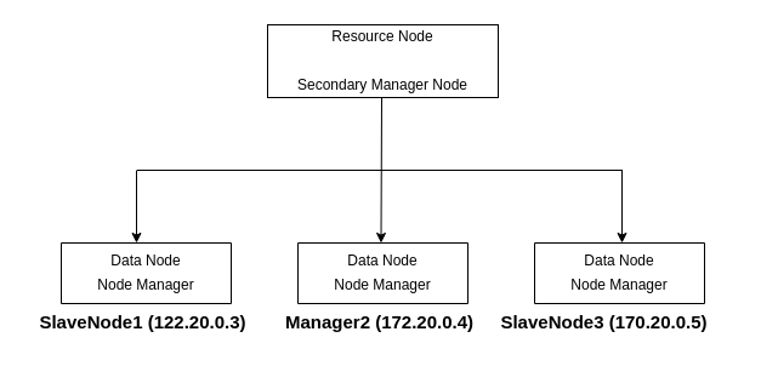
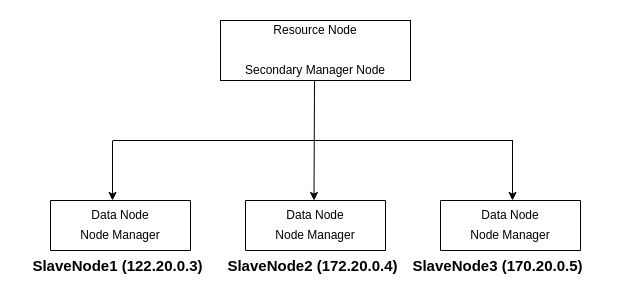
  <mxCell id="0" />
  <mxCell id="1" parent="0" />
  <mxCell id="2" value="" style="group" vertex="1" connectable="0" parent="1"><mxGeometry x="20" y="170" width="195" height="80" as="geometry" /></mxCell>
  <mxCell id="3" value="" style="group" vertex="1" connectable="0" parent="2"><mxGeometry x="5" y="30" width="190" height="50" as="geometry" /></mxCell>
  <mxCell id="4" value="" style="verticalLabelPosition=bottom;verticalAlign=top;html=1;shape=mxgraph.basic.rect;fillColor2=none;strokeWidth=1;size=20;indent=5;align=left;" vertex="1" parent="3"><mxGeometry x="25" width="140" height="50" as="geometry" /></mxCell>
  <mxCell id="5" value="" style="group" vertex="1" connectable="0" parent="3"><mxGeometry y="5" width="190" height="40" as="geometry" /></mxCell>
  <mxCell id="6" value="Data Node" style="text;html=1;strokeColor=none;fillColor=none;align=center;verticalAlign=middle;whiteSpace=wrap;rounded=0;" vertex="1" parent="5"><mxGeometry width="190" height="20" as="geometry" /></mxCell>
  <mxCell id="7" value="Node Manager" style="text;html=1;strokeColor=none;fillColor=none;align=center;verticalAlign=middle;whiteSpace=wrap;rounded=0;" vertex="1" parent="5"><mxGeometry y="20" width="190" height="20" as="geometry" /></mxCell>
  <mxCell id="8" value="" style="group" vertex="1" connectable="0" parent="1"><mxGeometry x="215" y="170" width="195" height="80" as="geometry" /></mxCell>
  <mxCell id="9" value="" style="group" vertex="1" connectable="0" parent="8"><mxGeometry x="5" y="30" width="190" height="50" as="geometry" /></mxCell>
  <mxCell id="10" value="" style="verticalLabelPosition=bottom;verticalAlign=top;html=1;shape=mxgraph.basic.rect;fillColor2=none;strokeWidth=1;size=20;indent=5;align=left;" vertex="1" parent="9"><mxGeometry x="25" width="140" height="50" as="geometry" /></mxCell>
  <mxCell id="11" value="" style="group" vertex="1" connectable="0" parent="9"><mxGeometry y="5" width="190" height="40" as="geometry" /></mxCell>
  <mxCell id="12" value="Data Node" style="text;html=1;strokeColor=none;fillColor=none;align=center;verticalAlign=middle;whiteSpace=wrap;rounded=0;" vertex="1" parent="11"><mxGeometry width="190" height="20" as="geometry" /></mxCell>
  <mxCell id="13" value="Node Manager" style="text;html=1;strokeColor=none;fillColor=none;align=center;verticalAlign=middle;whiteSpace=wrap;rounded=0;" vertex="1" parent="11"><mxGeometry y="20" width="190" height="20" as="geometry" /></mxCell>
  <mxCell id="14" value="" style="group" vertex="1" connectable="0" parent="1"><mxGeometry x="410" y="170" width="195" height="80" as="geometry" /></mxCell>
  <mxCell id="15" value="" style="group" vertex="1" connectable="0" parent="14"><mxGeometry x="5" y="30" width="190" height="50" as="geometry" /></mxCell>
  <mxCell id="16" value="" style="verticalLabelPosition=bottom;verticalAlign=top;html=1;shape=mxgraph.basic.rect;fillColor2=none;strokeWidth=1;size=20;indent=5;align=left;" vertex="1" parent="15"><mxGeometry x="25" width="140" height="50" as="geometry" /></mxCell>
  <mxCell id="17" value="" style="group" vertex="1" connectable="0" parent="15"><mxGeometry y="5" width="190" height="40" as="geometry" /></mxCell>
  <mxCell id="18" value="Data Node" style="text;html=1;strokeColor=none;fillColor=none;align=center;verticalAlign=middle;whiteSpace=wrap;rounded=0;" vertex="1" parent="17"><mxGeometry width="190" height="20" as="geometry" /></mxCell>
  <mxCell id="19" value="Node Manager" style="text;html=1;strokeColor=none;fillColor=none;align=center;verticalAlign=middle;whiteSpace=wrap;rounded=0;" vertex="1" parent="17"><mxGeometry y="20" width="190" height="20" as="geometry" /></mxCell>
  <mxCell id="20" value="" style="group" vertex="1" connectable="0" parent="1"><mxGeometry x="220" y="20" width="190" height="60" as="geometry" /></mxCell>
  <mxCell id="21" value="" style="group" vertex="1" connectable="0" parent="20"><mxGeometry width="190" height="60" as="geometry" /></mxCell>
  <mxCell id="22" value="" style="rounded=0;whiteSpace=wrap;html=1;fontSize=15;align=left;" vertex="1" parent="21"><mxGeometry width="190" height="60" as="geometry" /></mxCell>
  <mxCell id="23" value="Resource Node" style="text;html=1;strokeColor=none;fillColor=none;align=center;verticalAlign=middle;whiteSpace=wrap;rounded=0;" vertex="1" parent="21"><mxGeometry width="190" height="20" as="geometry" /></mxCell>
  <mxCell id="24" value="Secondary Manager Node" style="text;html=1;strokeColor=none;fillColor=none;align=center;verticalAlign=middle;whiteSpace=wrap;rounded=0;" vertex="1" parent="21"><mxGeometry y="40" width="190" height="20" as="geometry" /></mxCell>
  <mxCell id="25" value="" style="endArrow=none;html=1;fontSize=12;" edge="1" parent="1"><mxGeometry width="50" height="50" relative="1" as="geometry"><mxPoint x="112.5" y="140" as="sourcePoint" /><mxPoint x="512.5" y="140" as="targetPoint" /></mxGeometry></mxCell>
  <mxCell id="26" value="" style="endArrow=classic;html=1;fontSize=12;" edge="1" parent="1"><mxGeometry width="50" height="50" relative="1" as="geometry"><mxPoint x="112" y="140" as="sourcePoint" /><mxPoint x="112" y="200" as="targetPoint" /></mxGeometry></mxCell>
  <mxCell id="27" value="SlaveNode1 (122.20.0.3)" style="text;html=1;strokeColor=none;fillColor=none;align=center;verticalAlign=middle;whiteSpace=wrap;rounded=0;fontSize=15;fontStyle=1" vertex="1" parent="1"><mxGeometry x="20" y="250" width="195" height="30" as="geometry" /></mxCell>
- <mxCell id="28" value="Manager2 (172.20.0.4)" style="text;html=1;strokeColor=none;fillColor=none;align=center;verticalAlign=middle;whiteSpace=wrap;rounded=0;fontSize=15;fontStyle=1" vertex="1" parent="1"><mxGeometry x="215" y="250" width="195" height="30" as="geometry" /></mxCell>
+ <mxCell id="28" value="SlaveNode2 (172.20.0.4)" style="text;html=1;strokeColor=none;fillColor=none;align=center;verticalAlign=middle;whiteSpace=wrap;rounded=0;fontSize=15;fontStyle=1" vertex="1" parent="1"><mxGeometry x="215" y="250" width="195" height="30" as="geometry" /></mxCell>
  <mxCell id="29" value="SlaveNode3 (170.20.0.5)" style="text;html=1;strokeColor=none;fillColor=none;align=center;verticalAlign=middle;whiteSpace=wrap;rounded=0;fontSize=15;fontStyle=1" vertex="1" parent="1"><mxGeometry x="400" y="250" width="195" height="30" as="geometry" /></mxCell>
  <mxCell id="30" value="" style="endArrow=classic;html=1;fontSize=12;" edge="1" parent="1"><mxGeometry width="50" height="50" relative="1" as="geometry"><mxPoint x="314" y="80" as="sourcePoint" /><mxPoint x="313.5" y="200" as="targetPoint" /></mxGeometry></mxCell>
  <mxCell id="31" value="" style="endArrow=classic;html=1;fontSize=12;" edge="1" parent="1"><mxGeometry width="50" height="50" relative="1" as="geometry"><mxPoint x="512" y="140" as="sourcePoint" /><mxPoint x="512" y="200" as="targetPoint" /></mxGeometry></mxCell>
